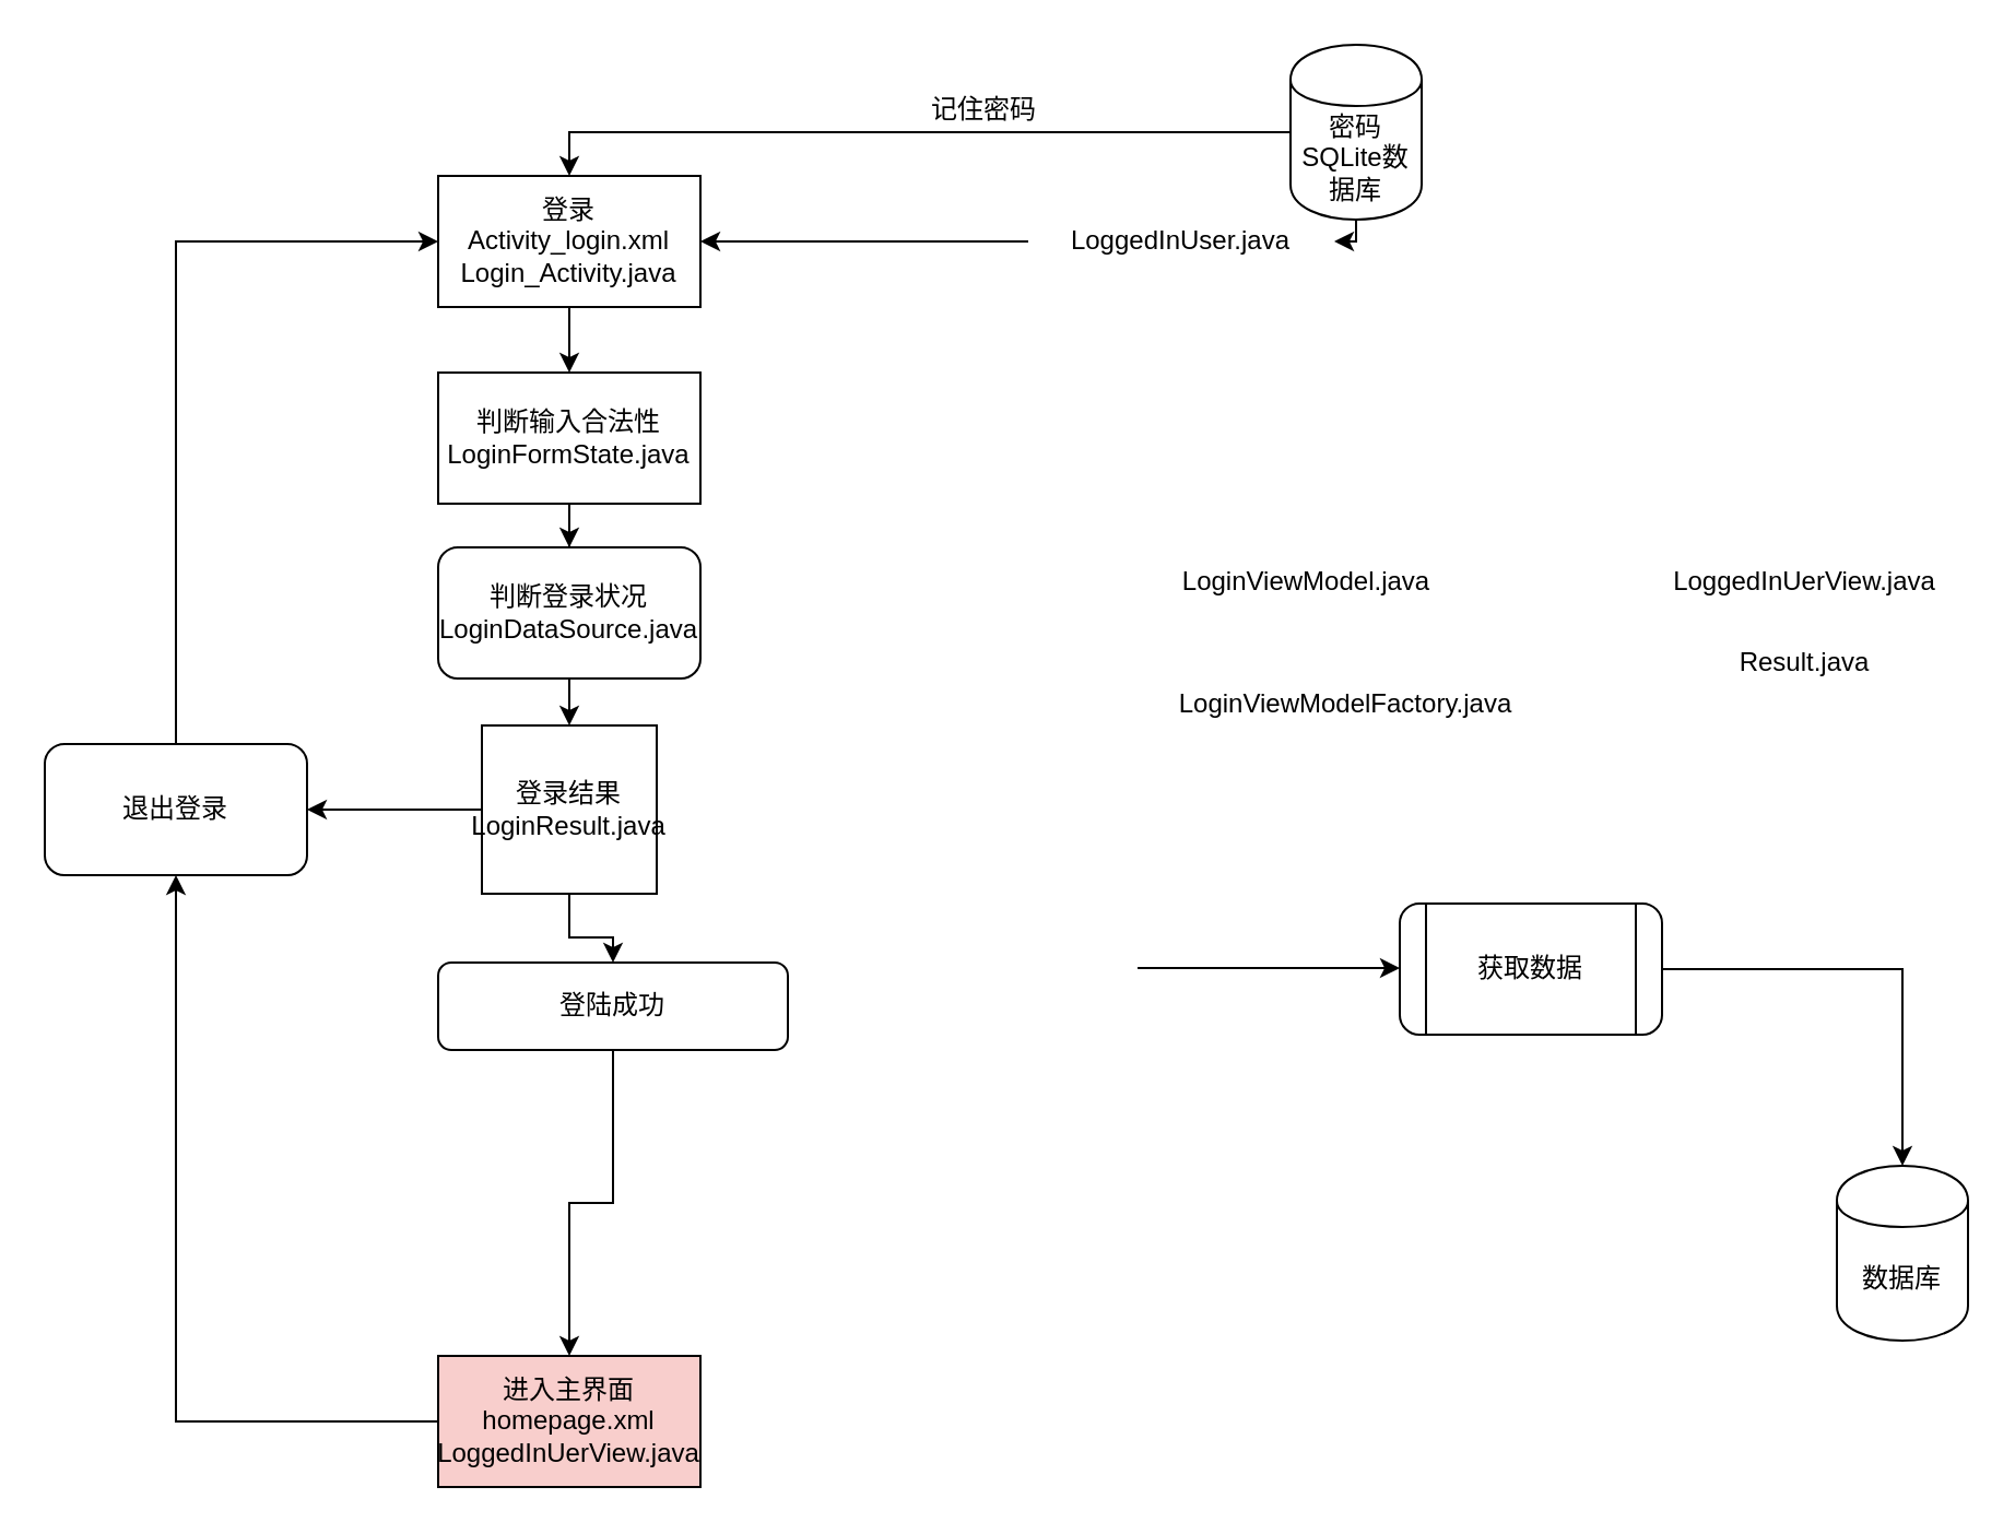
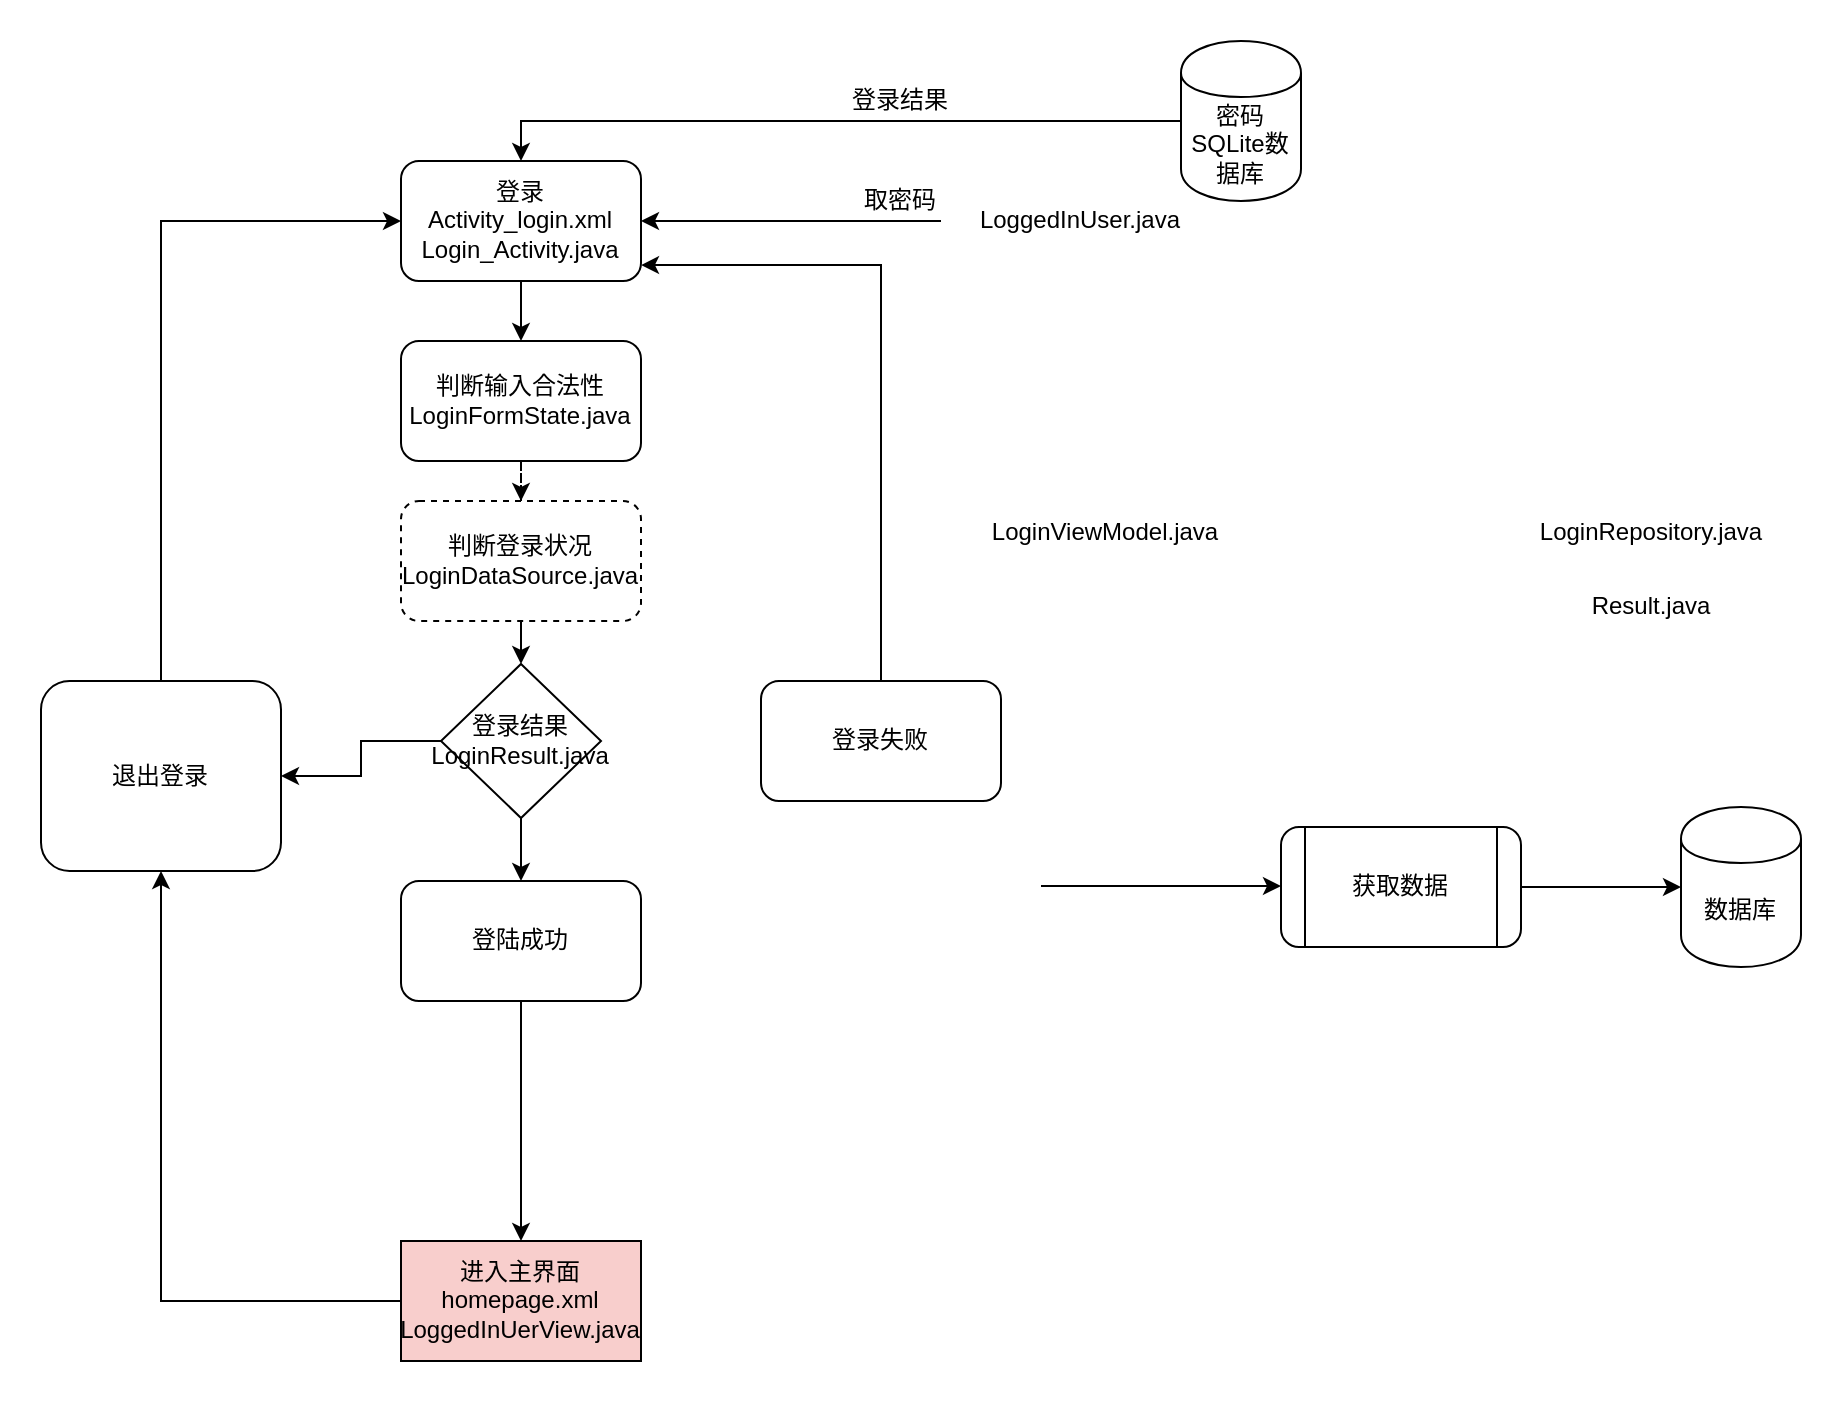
  <mxCell id="0" />
  <mxCell id="1" parent="0" />
  <mxCell id="2" value="" style="edgeStyle=orthogonalEdgeStyle;rounded=0;orthogonalLoop=1;jettySize=auto;html=1;" parent="1" source="4" target="8" edge="1"><mxGeometry relative="1" as="geometry" /></mxCell>
  <mxCell id="3" value="" style="edgeStyle=orthogonalEdgeStyle;rounded=0;orthogonalLoop=1;jettySize=auto;html=1;" edge="1" parent="1" source="4" target="14"><mxGeometry relative="1" as="geometry" /></mxCell>
- <mxCell id="4" value="登录结果&lt;br&gt;LoginResult.java" style="whiteSpace=wrap;html=1;rounded=0;" parent="1" vertex="1"><mxGeometry x="220" y="331.5" width="80" height="77" as="geometry" /></mxCell>
+ <mxCell id="4" value="登录结果&lt;br&gt;LoginResult.java" style="rhombus;whiteSpace=wrap;html=1;" parent="1" vertex="1"><mxGeometry x="220" y="331.5" width="80" height="77" as="geometry" /></mxCell>
+ <mxCell id="5" style="edgeStyle=orthogonalEdgeStyle;rounded=0;orthogonalLoop=1;jettySize=auto;html=1;entryX=1;entryY=0.867;entryDx=0;entryDy=0;entryPerimeter=0;" edge="1" parent="1" source="6" target="10"><mxGeometry relative="1" as="geometry"><Array as="points"><mxPoint x="440" y="132" /></Array></mxGeometry></mxCell>
+ <mxCell id="6" value="登录失败" style="rounded=1;whiteSpace=wrap;html=1;" parent="1" vertex="1"><mxGeometry x="380" y="340" width="120" height="60" as="geometry" /></mxCell>
  <mxCell id="7" value="" style="edgeStyle=orthogonalEdgeStyle;rounded=0;orthogonalLoop=1;jettySize=auto;html=1;entryX=0.5;entryY=0;entryDx=0;entryDy=0;" parent="1" source="8" target="12" edge="1"><mxGeometry relative="1" as="geometry"><mxPoint x="260" y="480" as="targetPoint" /></mxGeometry></mxCell>
- <mxCell id="8" value="登陆成功" style="rounded=1;whiteSpace=wrap;html=1;" parent="1" vertex="1"><mxGeometry x="200" y="440" width="160" height="40" as="geometry" /></mxCell>
+ <mxCell id="8" value="登陆成功" style="rounded=1;whiteSpace=wrap;html=1;" parent="1" vertex="1"><mxGeometry x="200" y="440" width="120" height="60" as="geometry" /></mxCell>
  <mxCell id="9" value="" style="edgeStyle=orthogonalEdgeStyle;rounded=0;orthogonalLoop=1;jettySize=auto;html=1;" edge="1" parent="1" source="10" target="27"><mxGeometry relative="1" as="geometry" /></mxCell>
- <mxCell id="10" value="&lt;span style=&quot;white-space: normal&quot;&gt;登录&lt;/span&gt;&lt;br style=&quot;white-space: normal&quot;&gt;&lt;span style=&quot;white-space: normal&quot;&gt;Activity_login.xml&lt;/span&gt;&lt;br style=&quot;white-space: normal&quot;&gt;&lt;span style=&quot;white-space: normal&quot;&gt;Login_Activity.java&lt;/span&gt;" style="rounded=0;whiteSpace=wrap;html=1;" parent="1" vertex="1"><mxGeometry x="200" y="80" width="120" height="60" as="geometry" /></mxCell>
+ <mxCell id="10" value="&lt;span style=&quot;white-space: normal&quot;&gt;登录&lt;/span&gt;&lt;br style=&quot;white-space: normal&quot;&gt;&lt;span style=&quot;white-space: normal&quot;&gt;Activity_login.xml&lt;/span&gt;&lt;br style=&quot;white-space: normal&quot;&gt;&lt;span style=&quot;white-space: normal&quot;&gt;Login_Activity.java&lt;/span&gt;" style="whiteSpace=wrap;html=1;rounded=1;" parent="1" vertex="1"><mxGeometry x="200" y="80" width="120" height="60" as="geometry" /></mxCell>
  <mxCell id="11" style="edgeStyle=orthogonalEdgeStyle;rounded=0;orthogonalLoop=1;jettySize=auto;html=1;entryX=0.5;entryY=1;entryDx=0;entryDy=0;" parent="1" source="12" target="14" edge="1"><mxGeometry relative="1" as="geometry" /></mxCell>
  <mxCell id="12" value="进入主界面&lt;br&gt;homepage.xml&lt;br&gt;LoggedInUerView.java" style="rounded=0;whiteSpace=wrap;html=1;fillColor=#f8cecc;" parent="1" vertex="1"><mxGeometry x="200" y="620" width="120" height="60" as="geometry" /></mxCell>
  <mxCell id="13" style="edgeStyle=orthogonalEdgeStyle;rounded=0;orthogonalLoop=1;jettySize=auto;html=1;entryX=0;entryY=0.5;entryDx=0;entryDy=0;" parent="1" source="14" target="10" edge="1"><mxGeometry relative="1" as="geometry"><Array as="points"><mxPoint x="80" y="110" /></Array></mxGeometry></mxCell>
- <mxCell id="14" value="退出登录" style="rounded=1;whiteSpace=wrap;html=1;" parent="1" vertex="1"><mxGeometry x="20" y="340" width="120" height="60" as="geometry" /></mxCell>
+ <mxCell id="14" value="退出登录" style="rounded=1;whiteSpace=wrap;html=1;" parent="1" vertex="1"><mxGeometry x="20" y="340" width="120" height="95" as="geometry" /></mxCell>
  <mxCell id="15" value="" style="endArrow=classic;html=1;" parent="1" edge="1"><mxGeometry width="50" height="50" relative="1" as="geometry"><mxPoint x="520" y="442.5" as="sourcePoint" /><mxPoint x="640" y="442.5" as="targetPoint" /></mxGeometry></mxCell>
  <mxCell id="16" value="" style="edgeStyle=orthogonalEdgeStyle;rounded=0;orthogonalLoop=1;jettySize=auto;html=1;" parent="1" source="17" target="18" edge="1"><mxGeometry relative="1" as="geometry" /></mxCell>
  <mxCell id="17" value="获取数据" style="shape=process;whiteSpace=wrap;html=1;backgroundOutline=1;rounded=1;" parent="1" vertex="1"><mxGeometry x="640" y="413" width="120" height="60" as="geometry" /></mxCell>
- <mxCell id="18" value="数据库" style="shape=cylinder;whiteSpace=wrap;html=1;boundedLbl=1;backgroundOutline=1;rounded=1;" parent="1" vertex="1"><mxGeometry x="840" y="533" width="60" height="80" as="geometry" /></mxCell>
+ <mxCell id="18" value="数据库" style="shape=cylinder;whiteSpace=wrap;html=1;boundedLbl=1;backgroundOutline=1;rounded=1;" parent="1" vertex="1"><mxGeometry x="840" y="403" width="60" height="80" as="geometry" /></mxCell>
  <mxCell id="19" style="edgeStyle=orthogonalEdgeStyle;rounded=0;orthogonalLoop=1;jettySize=auto;html=1;entryX=0.5;entryY=0;entryDx=0;entryDy=0;" edge="1" parent="1" source="21" target="10"><mxGeometry relative="1" as="geometry" /></mxCell>
  <mxCell id="20" style="edgeStyle=orthogonalEdgeStyle;rounded=0;orthogonalLoop=1;jettySize=auto;html=1;entryX=1;entryY=0.5;entryDx=0;entryDy=0;" edge="1" parent="1" source="24" target="10"><mxGeometry relative="1" as="geometry"><Array as="points" /></mxGeometry></mxCell>
  <mxCell id="21" value="密码SQLite数据库" style="shape=cylinder;whiteSpace=wrap;html=1;boundedLbl=1;backgroundOutline=1;rounded=1;" vertex="1" parent="1"><mxGeometry x="590" y="20" width="60" height="80" as="geometry" /></mxCell>
- <mxCell id="22" value="记住密码" style="text;html=1;strokeColor=none;fillColor=none;align=center;verticalAlign=middle;whiteSpace=wrap;rounded=0;" vertex="1" parent="1"><mxGeometry x="420" y="40" width="60" height="20" as="geometry" /></mxCell>
+ <mxCell id="22" value="登录结果" style="text;html=1;strokeColor=none;fillColor=none;align=center;verticalAlign=middle;whiteSpace=wrap;rounded=0;" vertex="1" parent="1"><mxGeometry x="420" y="40" width="60" height="20" as="geometry" /></mxCell>
+ <mxCell id="23" value="取密码" style="text;html=1;strokeColor=none;fillColor=none;align=center;verticalAlign=middle;whiteSpace=wrap;rounded=0;" vertex="1" parent="1"><mxGeometry x="430" y="90" width="40" height="20" as="geometry" /></mxCell>
  <mxCell id="24" value="LoggedInUser.java" style="text;html=1;strokeColor=none;fillColor=none;align=center;verticalAlign=middle;whiteSpace=wrap;rounded=0;" vertex="1" parent="1"><mxGeometry x="470" y="100" width="140" height="20" as="geometry" /></mxCell>
- <mxCell id="25" style="edgeStyle=orthogonalEdgeStyle;rounded=0;orthogonalLoop=1;jettySize=auto;html=1;entryX=1;entryY=0.5;entryDx=0;entryDy=0;" edge="1" parent="1" source="21" target="24"><mxGeometry relative="1" as="geometry"><mxPoint x="620" y="100" as="sourcePoint" /><mxPoint x="320" y="110" as="targetPoint" /><Array as="points"><mxPoint x="620" y="110" /></Array></mxGeometry></mxCell>
- <mxCell id="26" value="" style="edgeStyle=orthogonalEdgeStyle;rounded=0;orthogonalLoop=1;jettySize=auto;html=1;" edge="1" parent="1" source="27" target="29"><mxGeometry relative="1" as="geometry" /></mxCell>
- <mxCell id="27" value="判断输入合法性&lt;br&gt;LoginFormState.java" style="whiteSpace=wrap;html=1;rounded=0;" vertex="1" parent="1"><mxGeometry x="200" y="170" width="120" height="60" as="geometry" /></mxCell>
+ <mxCell id="26" value="" style="edgeStyle=orthogonalEdgeStyle;rounded=0;orthogonalLoop=1;jettySize=auto;html=1;dashed=1;" edge="1" parent="1" source="27" target="29"><mxGeometry relative="1" as="geometry" /></mxCell>
+ <mxCell id="27" value="判断输入合法性&lt;br&gt;LoginFormState.java" style="rounded=1;whiteSpace=wrap;html=1;" vertex="1" parent="1"><mxGeometry x="200" y="170" width="120" height="60" as="geometry" /></mxCell>
  <mxCell id="28" value="" style="edgeStyle=orthogonalEdgeStyle;rounded=0;orthogonalLoop=1;jettySize=auto;html=1;" edge="1" parent="1" source="29" target="4"><mxGeometry relative="1" as="geometry" /></mxCell>
- <mxCell id="29" value="&lt;span style=&quot;white-space: normal&quot;&gt;判断登录状况&lt;/span&gt;&lt;br style=&quot;white-space: normal&quot;&gt;&lt;span style=&quot;white-space: normal&quot;&gt;LoginDataSource.java&lt;/span&gt;" style="rounded=1;whiteSpace=wrap;html=1;" vertex="1" parent="1"><mxGeometry x="200" y="250" width="120" height="60" as="geometry" /></mxCell>
- <mxCell id="30" value="LoginViewModel.java" style="text;html=1;align=center;verticalAlign=middle;resizable=0;points=[];autosize=1;" vertex="1" parent="1"><mxGeometry x="532" y="256" width="130" height="20" as="geometry" /></mxCell>
- <mxCell id="31" value="LoggedInUerView.java" style="text;html=1;align=center;verticalAlign=middle;resizable=0;points=[];autosize=1;" vertex="1" parent="1"><mxGeometry x="760" y="256" width="130" height="20" as="geometry" /></mxCell>
- <mxCell id="32" value="LoginViewModelFactory.java" style="text;html=1;align=center;verticalAlign=middle;resizable=0;points=[];autosize=1;" vertex="1" parent="1"><mxGeometry x="530" y="311.5" width="170" height="20" as="geometry" /></mxCell>
+ <mxCell id="29" value="&lt;span style=&quot;white-space: normal&quot;&gt;判断登录状况&lt;/span&gt;&lt;br style=&quot;white-space: normal&quot;&gt;&lt;span style=&quot;white-space: normal&quot;&gt;LoginDataSource.java&lt;/span&gt;" style="rounded=1;whiteSpace=wrap;html=1;dashed=1;" vertex="1" parent="1"><mxGeometry x="200" y="250" width="120" height="60" as="geometry" /></mxCell>
+ <mxCell id="30" value="LoginViewModel.java" style="text;html=1;align=center;verticalAlign=middle;resizable=0;points=[];autosize=1;" vertex="1" parent="1"><mxGeometry x="487" y="256" width="130" height="20" as="geometry" /></mxCell>
+ <mxCell id="31" value="LoginRepository.java" style="text;html=1;align=center;verticalAlign=middle;resizable=0;points=[];autosize=1;" vertex="1" parent="1"><mxGeometry x="760" y="256" width="130" height="20" as="geometry" /></mxCell>
  <mxCell id="33" value="Result.java" style="text;html=1;align=center;verticalAlign=middle;resizable=0;points=[];autosize=1;" vertex="1" parent="1"><mxGeometry x="790" y="293" width="70" height="20" as="geometry" /></mxCell>
